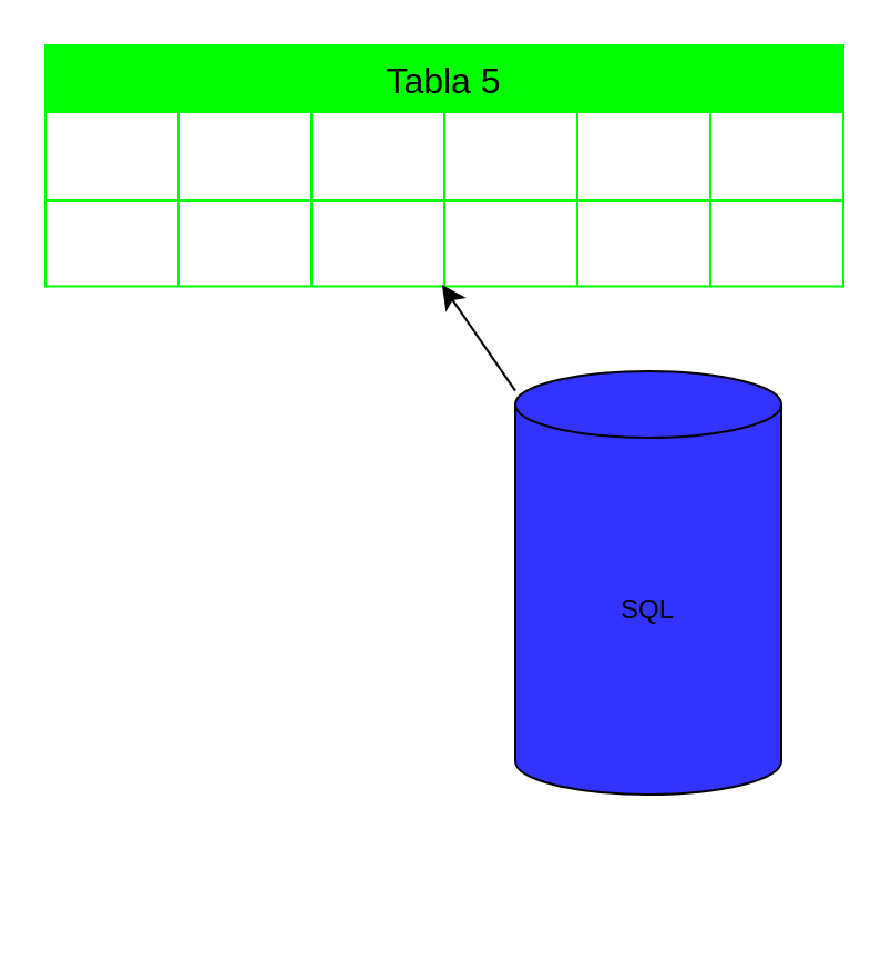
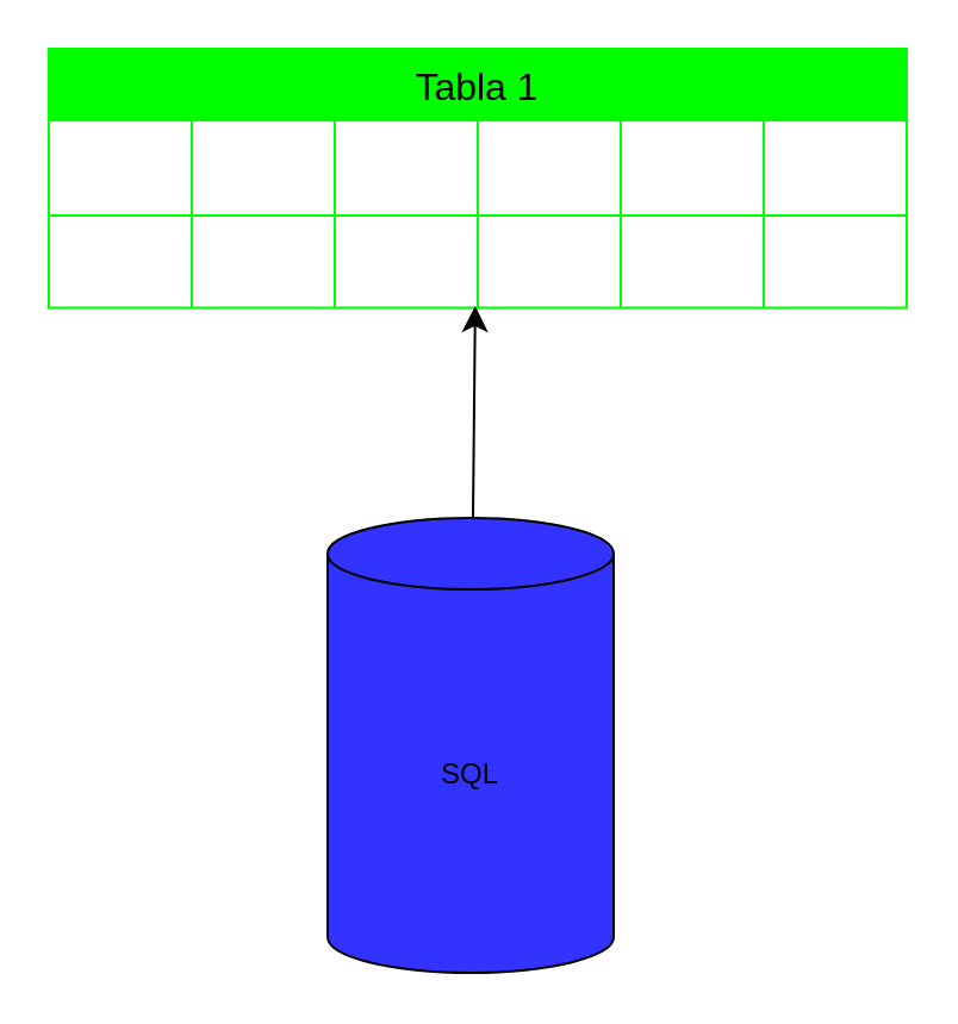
  <mxCell id="0" />
  <mxCell id="1" parent="0" />
- <mxCell id="2" value="&lt;font style=&quot;vertical-align: inherit;&quot;&gt;&lt;font style=&quot;vertical-align: inherit;&quot;&gt;SQL&lt;/font&gt;&lt;/font&gt;" style="shape=cylinder3;whiteSpace=wrap;html=1;boundedLbl=1;backgroundOutline=1;size=15;fillColor=#3333FF;" vertex="1" parent="1"><mxGeometry x="232" y="167" width="120" height="191" as="geometry" /></mxCell>
- <mxCell id="3" value="Tabla 5" style="shape=table;startSize=30;container=1;collapsible=0;childLayout=tableLayout;strokeColor=#00FF00;fontSize=16;fillColor=#00FF00;" vertex="1" parent="1"><mxGeometry x="20" y="20" width="360" height="108.75" as="geometry" /></mxCell>
+ <mxCell id="2" value="&lt;font style=&quot;vertical-align: inherit;&quot;&gt;&lt;font style=&quot;vertical-align: inherit;&quot;&gt;SQL&lt;/font&gt;&lt;/font&gt;" style="shape=cylinder3;whiteSpace=wrap;html=1;boundedLbl=1;backgroundOutline=1;size=15;fillColor=#3333FF;" vertex="1" parent="1"><mxGeometry x="137" y="217" width="120" height="191" as="geometry" /></mxCell>
+ <mxCell id="3" value="Tabla 1" style="shape=table;startSize=30;container=1;collapsible=0;childLayout=tableLayout;strokeColor=#00FF00;fontSize=16;fillColor=#00FF00;" vertex="1" parent="1"><mxGeometry x="20" y="20" width="360" height="108.75" as="geometry" /></mxCell>
  <mxCell id="4" value="" style="shape=tableRow;horizontal=0;startSize=0;swimlaneHead=0;swimlaneBody=0;strokeColor=inherit;top=0;left=0;bottom=0;right=0;collapsible=0;dropTarget=0;fillColor=none;points=[[0,0.5],[1,0.5]];portConstraint=eastwest;fontSize=16;" vertex="1" parent="3"><mxGeometry y="30" width="360" height="40" as="geometry" /></mxCell>
  <mxCell id="5" style="shape=partialRectangle;html=1;whiteSpace=wrap;connectable=0;strokeColor=inherit;overflow=hidden;fillColor=none;top=0;left=0;bottom=0;right=0;pointerEvents=1;fontSize=16;" vertex="1" parent="4"><mxGeometry width="60" height="40" as="geometry"><mxRectangle width="60" height="40" as="alternateBounds" /></mxGeometry></mxCell>
  <mxCell id="6" value="" style="shape=partialRectangle;html=1;whiteSpace=wrap;connectable=0;strokeColor=inherit;overflow=hidden;fillColor=none;top=0;left=0;bottom=0;right=0;pointerEvents=1;fontSize=16;" vertex="1" parent="4"><mxGeometry x="60" width="60" height="40" as="geometry"><mxRectangle width="60" height="40" as="alternateBounds" /></mxGeometry></mxCell>
  <mxCell id="7" value="" style="shape=partialRectangle;html=1;whiteSpace=wrap;connectable=0;strokeColor=inherit;overflow=hidden;fillColor=none;top=0;left=0;bottom=0;right=0;pointerEvents=1;fontSize=16;" vertex="1" parent="4"><mxGeometry x="120" width="60" height="40" as="geometry"><mxRectangle width="60" height="40" as="alternateBounds" /></mxGeometry></mxCell>
  <mxCell id="8" value="" style="shape=partialRectangle;html=1;whiteSpace=wrap;connectable=0;strokeColor=inherit;overflow=hidden;fillColor=none;top=0;left=0;bottom=0;right=0;pointerEvents=1;fontSize=16;" vertex="1" parent="4"><mxGeometry x="180" width="60" height="40" as="geometry"><mxRectangle width="60" height="40" as="alternateBounds" /></mxGeometry></mxCell>
  <mxCell id="9" style="shape=partialRectangle;html=1;whiteSpace=wrap;connectable=0;strokeColor=inherit;overflow=hidden;fillColor=none;top=0;left=0;bottom=0;right=0;pointerEvents=1;fontSize=16;" vertex="1" parent="4"><mxGeometry x="240" width="60" height="40" as="geometry"><mxRectangle width="60" height="40" as="alternateBounds" /></mxGeometry></mxCell>
  <mxCell id="10" style="shape=partialRectangle;html=1;whiteSpace=wrap;connectable=0;strokeColor=inherit;overflow=hidden;fillColor=none;top=0;left=0;bottom=0;right=0;pointerEvents=1;fontSize=16;" vertex="1" parent="4"><mxGeometry x="300" width="60" height="40" as="geometry"><mxRectangle width="60" height="40" as="alternateBounds" /></mxGeometry></mxCell>
  <mxCell id="11" value="" style="shape=tableRow;horizontal=0;startSize=0;swimlaneHead=0;swimlaneBody=0;strokeColor=inherit;top=0;left=0;bottom=0;right=0;collapsible=0;dropTarget=0;fillColor=none;points=[[0,0.5],[1,0.5]];portConstraint=eastwest;fontSize=16;" vertex="1" parent="3"><mxGeometry y="70" width="360" height="39" as="geometry" /></mxCell>
  <mxCell id="12" style="shape=partialRectangle;html=1;whiteSpace=wrap;connectable=0;strokeColor=inherit;overflow=hidden;fillColor=none;top=0;left=0;bottom=0;right=0;pointerEvents=1;fontSize=16;" vertex="1" parent="11"><mxGeometry width="60" height="39" as="geometry"><mxRectangle width="60" height="39" as="alternateBounds" /></mxGeometry></mxCell>
  <mxCell id="13" value="" style="shape=partialRectangle;html=1;whiteSpace=wrap;connectable=0;strokeColor=inherit;overflow=hidden;fillColor=none;top=0;left=0;bottom=0;right=0;pointerEvents=1;fontSize=16;" vertex="1" parent="11"><mxGeometry x="60" width="60" height="39" as="geometry"><mxRectangle width="60" height="39" as="alternateBounds" /></mxGeometry></mxCell>
  <mxCell id="14" value="" style="shape=partialRectangle;html=1;whiteSpace=wrap;connectable=0;strokeColor=inherit;overflow=hidden;fillColor=none;top=0;left=0;bottom=0;right=0;pointerEvents=1;fontSize=16;" vertex="1" parent="11"><mxGeometry x="120" width="60" height="39" as="geometry"><mxRectangle width="60" height="39" as="alternateBounds" /></mxGeometry></mxCell>
  <mxCell id="15" value="" style="shape=partialRectangle;html=1;whiteSpace=wrap;connectable=0;strokeColor=inherit;overflow=hidden;fillColor=none;top=0;left=0;bottom=0;right=0;pointerEvents=1;fontSize=16;" vertex="1" parent="11"><mxGeometry x="180" width="60" height="39" as="geometry"><mxRectangle width="60" height="39" as="alternateBounds" /></mxGeometry></mxCell>
  <mxCell id="16" style="shape=partialRectangle;html=1;whiteSpace=wrap;connectable=0;strokeColor=inherit;overflow=hidden;fillColor=none;top=0;left=0;bottom=0;right=0;pointerEvents=1;fontSize=16;" vertex="1" parent="11"><mxGeometry x="240" width="60" height="39" as="geometry"><mxRectangle width="60" height="39" as="alternateBounds" /></mxGeometry></mxCell>
  <mxCell id="17" style="shape=partialRectangle;html=1;whiteSpace=wrap;connectable=0;strokeColor=inherit;overflow=hidden;fillColor=none;top=0;left=0;bottom=0;right=0;pointerEvents=1;fontSize=16;" vertex="1" parent="11"><mxGeometry x="300" width="60" height="39" as="geometry"><mxRectangle width="60" height="39" as="alternateBounds" /></mxGeometry></mxCell>
  <mxCell id="18" style="edgeStyle=none;curved=1;rounded=0;orthogonalLoop=1;jettySize=auto;html=1;entryX=0.497;entryY=0.974;entryDx=0;entryDy=0;entryPerimeter=0;fontSize=12;startSize=8;endSize=8;" edge="1" parent="1" source="2" target="11"><mxGeometry relative="1" as="geometry" /></mxCell>
